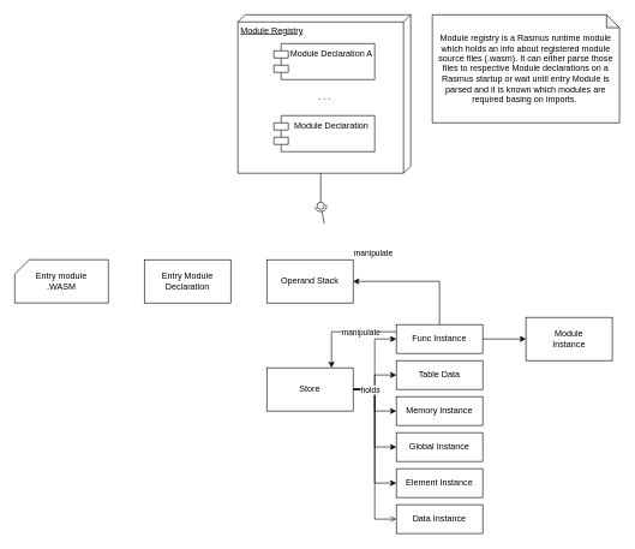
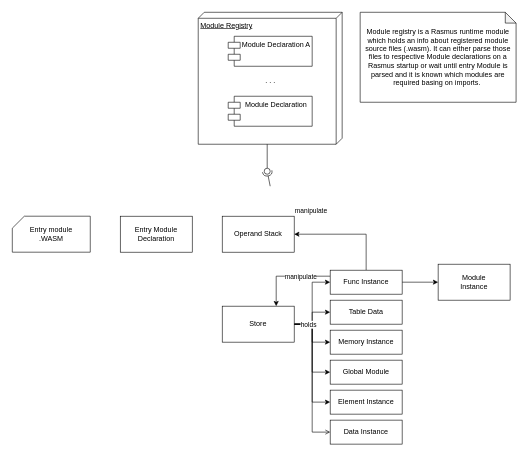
  <mxCell id="0" />
  <mxCell id="1" parent="0" />
  <mxCell id="2" style="edgeStyle=orthogonalEdgeStyle;rounded=0;orthogonalLoop=1;jettySize=auto;html=1;exitX=1;exitY=0.5;exitDx=0;exitDy=0;entryX=0;entryY=0.5;entryDx=0;entryDy=0;jumpStyle=arc;" edge="1" parent="1" source="18" target="26"><mxGeometry relative="1" as="geometry" /></mxCell>
  <mxCell id="3" value="Module Registry" style="verticalAlign=top;align=left;spacingTop=8;spacingLeft=2;spacingRight=12;shape=cube;size=10;direction=south;fontStyle=4;html=1;" vertex="1" parent="1"><mxGeometry x="330" y="20" width="240" height="220" as="geometry" /></mxCell>
  <mxCell id="4" value="Module Declaration A" style="shape=module;align=left;spacingLeft=20;align=center;verticalAlign=top;" vertex="1" parent="1"><mxGeometry x="380" y="60" width="140" height="50" as="geometry" /></mxCell>
  <mxCell id="5" value="Module Declaration" style="shape=module;align=left;spacingLeft=20;align=center;verticalAlign=top;" vertex="1" parent="1"><mxGeometry x="380" y="160" width="140" height="50" as="geometry" /></mxCell>
  <mxCell id="6" value=". . ." style="text;html=1;align=center;verticalAlign=middle;resizable=0;points=[];autosize=1;strokeColor=none;fillColor=none;" vertex="1" parent="1"><mxGeometry x="430" y="120" width="40" height="30" as="geometry" /></mxCell>
  <mxCell id="7" value="" style="rounded=0;orthogonalLoop=1;jettySize=auto;html=1;endArrow=none;endFill=0;sketch=0;sourcePerimeterSpacing=0;targetPerimeterSpacing=0;exitX=0;exitY=0;exitDx=220;exitDy=125;exitPerimeter=0;" edge="1" target="9" parent="1" source="3"><mxGeometry relative="1" as="geometry"><mxPoint x="450" y="250" as="sourcePoint" /></mxGeometry></mxCell>
  <mxCell id="8" value="" style="rounded=0;orthogonalLoop=1;jettySize=auto;html=1;endArrow=halfCircle;endFill=0;entryX=0.5;entryY=0.5;endSize=6;strokeWidth=1;sketch=0;" edge="1" target="9" parent="1"><mxGeometry relative="1" as="geometry"><mxPoint x="450" y="310" as="sourcePoint" /></mxGeometry></mxCell>
  <mxCell id="9" value="" style="ellipse;whiteSpace=wrap;html=1;align=center;aspect=fixed;resizable=0;points=[];outlineConnect=0;sketch=0;" vertex="1" parent="1"><mxGeometry x="440" y="280" width="10" height="10" as="geometry" /></mxCell>
  <mxCell id="10" value="Module registry is a Rasmus runtime module which holds an info about registered module source files (.wasm). It can either parse those files to respective Module declarations on a Rasmus startup or wait until entry Module is parsed and it is known which modules are required basing on imports.&amp;nbsp;" style="shape=note;whiteSpace=wrap;html=1;backgroundOutline=1;darkOpacity=0.05;size=18;" vertex="1" parent="1"><mxGeometry x="600" y="20" width="260" height="150" as="geometry" /></mxCell>
  <mxCell id="11" value="Entry module&lt;br&gt;.WASM" style="shape=card;whiteSpace=wrap;html=1;size=20;" vertex="1" parent="1"><mxGeometry x="20" y="360" width="130" height="60" as="geometry" /></mxCell>
  <mxCell id="12" value="Entry Module&lt;br&gt;Declaration" style="rounded=0;whiteSpace=wrap;html=1;" vertex="1" parent="1"><mxGeometry x="200" y="360" width="120" height="60" as="geometry" /></mxCell>
  <mxCell id="13" value="Module&lt;br&gt;Instance" style="rounded=0;whiteSpace=wrap;html=1;" vertex="1" parent="1"><mxGeometry x="730" y="440" width="120" height="60" as="geometry" /></mxCell>
  <mxCell id="14" style="edgeStyle=orthogonalEdgeStyle;rounded=0;jumpStyle=arc;orthogonalLoop=1;jettySize=auto;html=1;" edge="1" parent="1" source="18" target="27"><mxGeometry relative="1" as="geometry" /></mxCell>
  <mxCell id="15" style="edgeStyle=orthogonalEdgeStyle;rounded=0;jumpStyle=arc;orthogonalLoop=1;jettySize=auto;html=1;exitX=1;exitY=0.5;exitDx=0;exitDy=0;entryX=0;entryY=0.5;entryDx=0;entryDy=0;" edge="1" parent="1" source="18" target="28"><mxGeometry relative="1" as="geometry" /></mxCell>
  <mxCell id="16" style="edgeStyle=orthogonalEdgeStyle;rounded=0;jumpStyle=arc;orthogonalLoop=1;jettySize=auto;html=1;exitX=1;exitY=0.5;exitDx=0;exitDy=0;entryX=0;entryY=0.5;entryDx=0;entryDy=0;" edge="1" parent="1" source="18" target="29"><mxGeometry relative="1" as="geometry" /></mxCell>
  <mxCell id="17" style="edgeStyle=orthogonalEdgeStyle;rounded=0;jumpStyle=arc;orthogonalLoop=1;jettySize=auto;html=1;exitX=1;exitY=0.5;exitDx=0;exitDy=0;entryX=0;entryY=0.5;entryDx=0;entryDy=0;endArrow=open;" edge="1" parent="1" source="18" target="30"><mxGeometry relative="1" as="geometry" /></mxCell>
  <mxCell id="18" value="Store" style="rounded=0;whiteSpace=wrap;html=1;" vertex="1" parent="1"><mxGeometry x="370" y="510" width="120" height="60" as="geometry" /></mxCell>
  <mxCell id="19" value="Operand Stack" style="rounded=0;whiteSpace=wrap;html=1;" vertex="1" parent="1"><mxGeometry x="370" y="360" width="120" height="60" as="geometry" /></mxCell>
  <mxCell id="20" style="edgeStyle=orthogonalEdgeStyle;rounded=0;orthogonalLoop=1;jettySize=auto;html=1;entryX=0;entryY=0.5;entryDx=0;entryDy=0;" edge="1" parent="1" source="25" target="13"><mxGeometry relative="1" as="geometry" /></mxCell>
  <mxCell id="21" style="edgeStyle=orthogonalEdgeStyle;rounded=0;orthogonalLoop=1;jettySize=auto;html=1;entryX=1;entryY=0.5;entryDx=0;entryDy=0;exitX=0.5;exitY=0;exitDx=0;exitDy=0;jumpStyle=arc;" edge="1" parent="1" source="25" target="19"><mxGeometry relative="1" as="geometry"><Array as="points"><mxPoint x="610" y="390" /></Array></mxGeometry></mxCell>
  <mxCell id="22" value="manipulate" style="edgeLabel;html=1;align=center;verticalAlign=middle;resizable=0;points=[];" vertex="1" connectable="0" parent="21"><mxGeometry x="0.74" y="-1" relative="1" as="geometry"><mxPoint x="4" y="-39" as="offset" /></mxGeometry></mxCell>
  <mxCell id="23" style="edgeStyle=orthogonalEdgeStyle;rounded=0;orthogonalLoop=1;jettySize=auto;html=1;exitX=0;exitY=0.25;exitDx=0;exitDy=0;entryX=0.75;entryY=0;entryDx=0;entryDy=0;" edge="1" parent="1" source="25" target="18"><mxGeometry relative="1" as="geometry" /></mxCell>
  <mxCell id="24" value="manipulate" style="edgeLabel;html=1;align=center;verticalAlign=middle;resizable=0;points=[];" vertex="1" connectable="0" parent="23"><mxGeometry x="-0.029" y="1" relative="1" as="geometry"><mxPoint x="18" y="-1" as="offset" /></mxGeometry></mxCell>
  <mxCell id="25" value="Func Instance" style="rounded=0;whiteSpace=wrap;html=1;" vertex="1" parent="1"><mxGeometry x="550" y="450" width="120" height="40" as="geometry" /></mxCell>
  <mxCell id="26" value="Table Data" style="rounded=0;whiteSpace=wrap;html=1;" vertex="1" parent="1"><mxGeometry x="550" y="500" width="120" height="40" as="geometry" /></mxCell>
  <mxCell id="27" value="Memory Instance" style="rounded=0;whiteSpace=wrap;html=1;" vertex="1" parent="1"><mxGeometry x="550" y="550" width="120" height="40" as="geometry" /></mxCell>
- <mxCell id="28" value="Global Instance" style="rounded=0;whiteSpace=wrap;html=1;" vertex="1" parent="1"><mxGeometry x="550" y="600" width="120" height="40" as="geometry" /></mxCell>
+ <mxCell id="28" value="Global Module" style="rounded=0;whiteSpace=wrap;html=1;" vertex="1" parent="1"><mxGeometry x="550" y="600" width="120" height="40" as="geometry" /></mxCell>
  <mxCell id="29" value="Element Instance" style="rounded=0;whiteSpace=wrap;html=1;" vertex="1" parent="1"><mxGeometry x="550" y="650" width="120" height="40" as="geometry" /></mxCell>
  <mxCell id="30" value="Data Instance" style="rounded=0;whiteSpace=wrap;html=1;" vertex="1" parent="1"><mxGeometry x="550" y="700" width="120" height="40" as="geometry" /></mxCell>
  <mxCell id="31" style="edgeStyle=orthogonalEdgeStyle;rounded=0;orthogonalLoop=1;jettySize=auto;html=1;exitX=1;exitY=0.5;exitDx=0;exitDy=0;entryX=0;entryY=0.5;entryDx=0;entryDy=0;" edge="1" parent="1" source="18" target="25"><mxGeometry relative="1" as="geometry" /></mxCell>
  <mxCell id="32" value="holds" style="edgeLabel;html=1;align=center;verticalAlign=middle;resizable=0;points=[];" vertex="1" connectable="0" parent="31"><mxGeometry x="-0.646" y="1" relative="1" as="geometry"><mxPoint y="1" as="offset" /></mxGeometry></mxCell>
